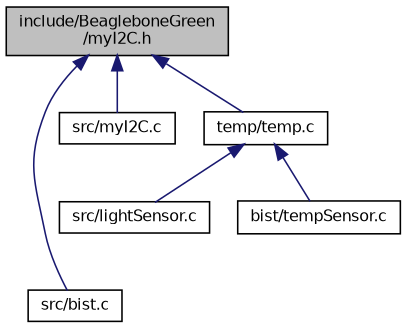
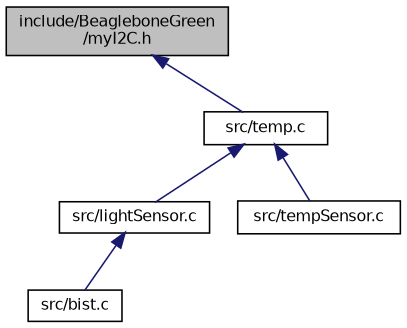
  digraph {
    node [color=black fillcolor=white fontname=Helvetica fontsize=10 shape=record style=filled]
    edge [color=midnightblue dir=back fontname=Helvetica fontsize=10 labelfontname=Helvetica labelfontsize=10 style=solid]
    n1 [fillcolor=grey75 fontcolor=black height=0.2 label="include/BeagleboneGreen\l/myI2C.h" width=0.4]
    n2 [height=0.2 label="src/bist.c" width=0.4]
-   n3 [height=0.2 label="src/myI2C.c" width=0.4]
-   n4 [height=0.2 label="temp/temp.c" width=0.4]
+   n4 [height=0.2 label="src/temp.c" width=0.4]
    n5 [height=0.2 label="src/lightSensor.c" width=0.4]
-   n6 [height=0.2 label="bist/tempSensor.c" width=0.4]
-   n1 -> n2
-   n1 -> n3
+   n6 [height=0.2 label="src/tempSensor.c" width=0.4]
+   n5 -> n2
    n1 -> n4
    n4 -> n5
    n4 -> n6
  }
